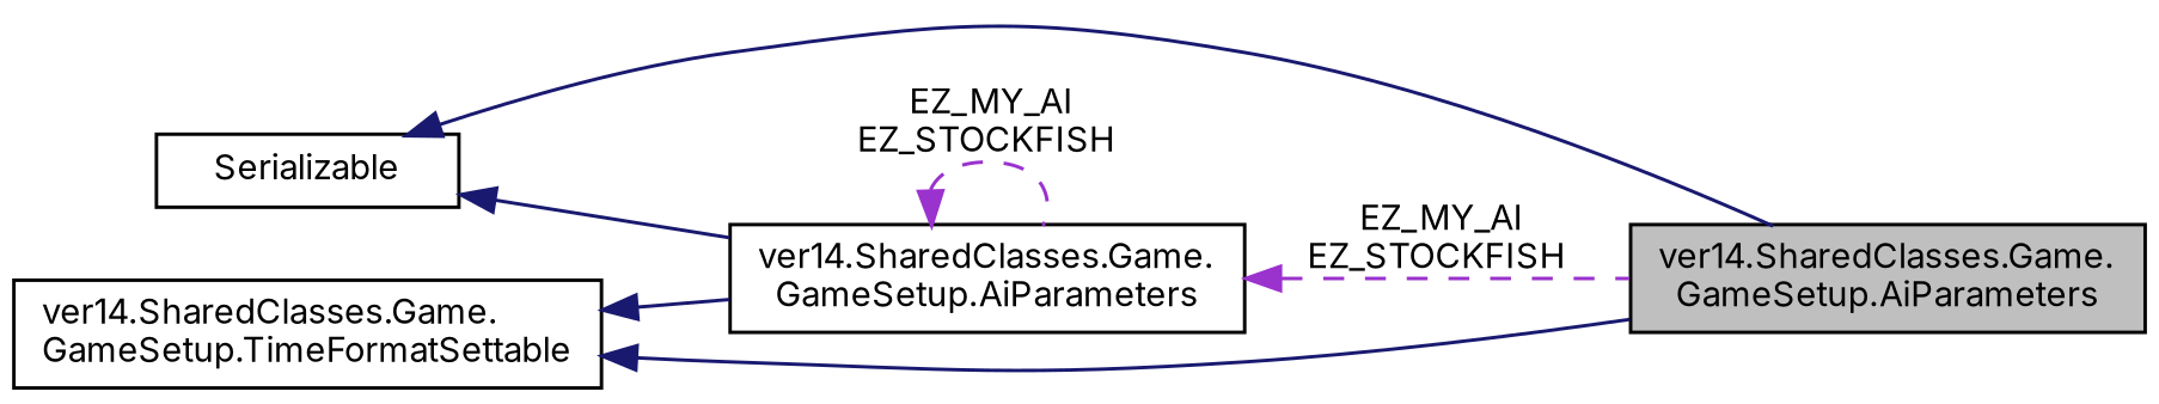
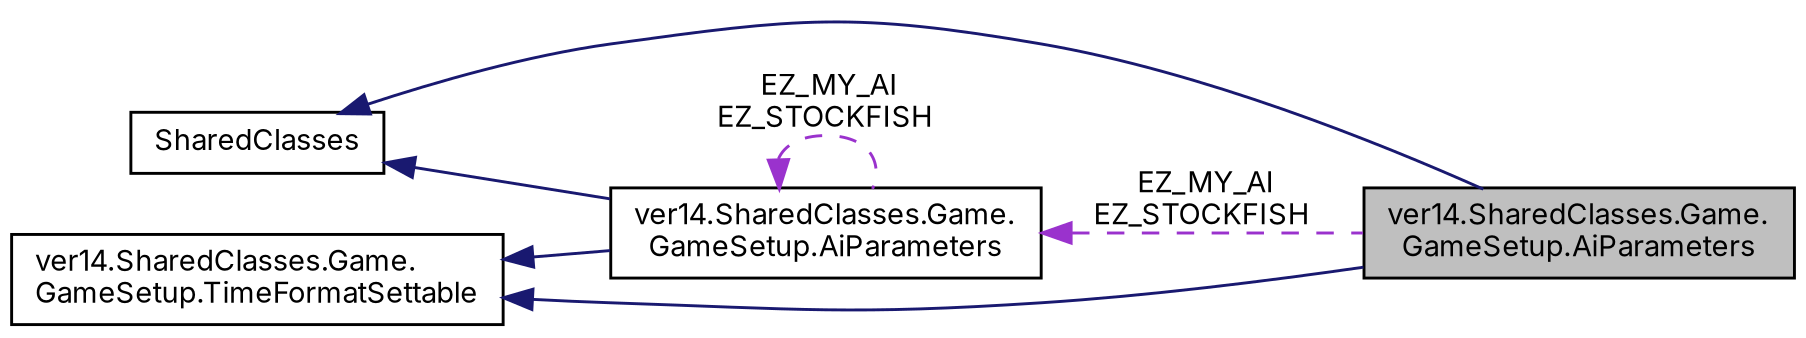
  digraph {
    rankdir=LR
    fontname=Inter
    node [color=black fillcolor=white fontname=Inter fontsize=10 shape=record style=filled]
    edge [color=midnightblue dir=back fontname=Inter fontsize=10 labelfontname=Helvetica labelfontsize=10 style=solid]
    n1 [fillcolor=grey75 fontcolor=black height=0.2 label="ver14.SharedClasses.Game.\lGameSetup.AiParameters" width=0.4]
-   n2 [height=0.2 label=Serializable width=0.4]
+   n2 [height=0.2 label=SharedClasses width=0.4]
    n3 [height=0.2 label="ver14.SharedClasses.Game.\lGameSetup.AiParameters" width=0.4]
    n4 [height=0.2 label="ver14.SharedClasses.Game.\lGameSetup.TimeFormatSettable" width=0.4]
    n2 -> n1
    n2 -> n3
    n3 -> n1 [color=darkorchid3 label=" EZ_MY_AI\nEZ_STOCKFISH" style=dashed]
    n3 -> n3 [color=darkorchid3 label=" EZ_MY_AI\nEZ_STOCKFISH" style=dashed]
    n4 -> n1
    n4 -> n3
  }
